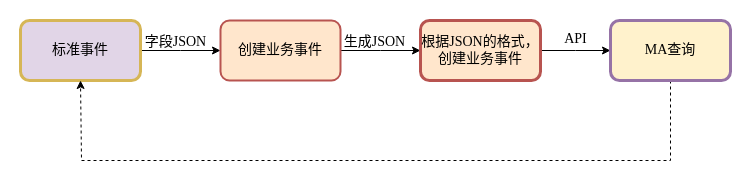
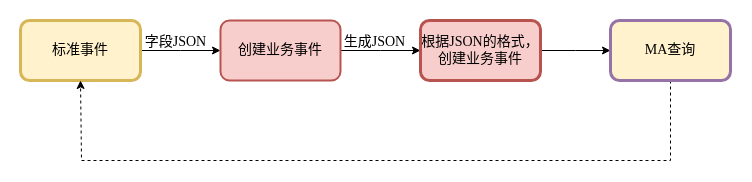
  <mxCell id="0" />
  <mxCell id="1" parent="0" />
  <mxCell id="2" style="edgeStyle=orthogonalEdgeStyle;rounded=0;orthogonalLoop=1;jettySize=auto;html=1;exitX=1;exitY=0.5;exitDx=0;exitDy=0;labelBorderColor=none;fontSize=14;fontFamily=Verdana;" edge="1" parent="1" source="3"><mxGeometry relative="1" as="geometry"><mxPoint x="220" y="50" as="targetPoint" /></mxGeometry></mxCell>
- <mxCell id="3" value="标准事件" style="rounded=1;whiteSpace=wrap;html=1;strokeWidth=3;fillColor=#e1d5e7;strokeColor=#d6b656;labelBorderColor=none;fontSize=14;fontFamily=Verdana;" vertex="1" parent="1"><mxGeometry x="20" y="20" width="120" height="60" as="geometry" /></mxCell>
+ <mxCell id="3" value="标准事件" style="rounded=1;whiteSpace=wrap;html=1;strokeWidth=3;fillColor=#fff2cc;strokeColor=#d6b656;labelBorderColor=none;fontSize=14;fontFamily=Verdana;" vertex="1" parent="1"><mxGeometry x="20" y="20" width="120" height="60" as="geometry" /></mxCell>
  <mxCell id="4" style="edgeStyle=orthogonalEdgeStyle;rounded=0;orthogonalLoop=1;jettySize=auto;html=1;labelBorderColor=none;fontSize=14;fontFamily=Verdana;" edge="1" parent="1" source="5"><mxGeometry relative="1" as="geometry"><mxPoint x="420" y="50" as="targetPoint" /></mxGeometry></mxCell>
- <mxCell id="5" value="创建业务事件" style="rounded=1;whiteSpace=wrap;html=1;strokeWidth=2;fillColor=#ffe6cc;strokeColor=#b85450;labelBorderColor=none;fontSize=14;fontFamily=Verdana;" vertex="1" parent="1"><mxGeometry x="220" y="20" width="120" height="60" as="geometry" /></mxCell>
+ <mxCell id="5" value="创建业务事件" style="rounded=1;whiteSpace=wrap;html=1;strokeWidth=2;fillColor=#f8cecc;strokeColor=#b85450;labelBorderColor=none;fontSize=14;fontFamily=Verdana;" vertex="1" parent="1"><mxGeometry x="220" y="20" width="120" height="60" as="geometry" /></mxCell>
  <mxCell id="6" value="字段JSON" style="text;html=1;align=center;verticalAlign=middle;resizable=0;points=[];autosize=1;labelBorderColor=none;fontSize=14;fontFamily=Verdana;" vertex="1" parent="1"><mxGeometry x="135" y="32" width="80" height="20" as="geometry" /></mxCell>
  <mxCell id="7" value="生成JSON" style="text;html=1;align=center;verticalAlign=middle;resizable=0;points=[];autosize=1;labelBorderColor=none;fontSize=14;fontFamily=Verdana;" vertex="1" parent="1"><mxGeometry x="334" y="32" width="80" height="20" as="geometry" /></mxCell>
  <mxCell id="8" style="edgeStyle=orthogonalEdgeStyle;rounded=0;orthogonalLoop=1;jettySize=auto;html=1;exitX=1;exitY=0.5;exitDx=0;exitDy=0;labelBorderColor=none;fontSize=14;fontFamily=Verdana;" edge="1" parent="1" source="9"><mxGeometry relative="1" as="geometry"><mxPoint x="610" y="50" as="targetPoint" /></mxGeometry></mxCell>
- <mxCell id="9" value="根据JSON的格式， 创建业务事件" style="rounded=1;whiteSpace=wrap;html=1;strokeWidth=3;fillColor=#ffe6cc;strokeColor=#b85450;labelBorderColor=none;fontSize=14;fontFamily=Verdana;" vertex="1" parent="1"><mxGeometry x="420" y="20" width="120" height="60" as="geometry" /></mxCell>
+ <mxCell id="9" value="根据JSON的格式， 创建业务事件" style="rounded=1;whiteSpace=wrap;html=1;strokeWidth=3;fillColor=#f8cecc;strokeColor=#b85450;labelBorderColor=none;fontSize=14;fontFamily=Verdana;" vertex="1" parent="1"><mxGeometry x="420" y="20" width="120" height="60" as="geometry" /></mxCell>
  <mxCell id="10" style="edgeStyle=orthogonalEdgeStyle;rounded=0;orthogonalLoop=1;jettySize=auto;html=1;exitX=0.5;exitY=1;exitDx=0;exitDy=0;fontFamily=Verdana;fontSize=14;entryX=0.5;entryY=1;entryDx=0;entryDy=0;dashed=1;" edge="1" parent="1" source="11" target="3"><mxGeometry relative="1" as="geometry"><mxPoint x="81" y="90" as="targetPoint" /><Array as="points"><mxPoint x="670" y="160" /><mxPoint x="81" y="160" /></Array></mxGeometry></mxCell>
  <mxCell id="11" value="MA查询" style="rounded=1;whiteSpace=wrap;html=1;strokeWidth=3;fillColor=#fff2cc;strokeColor=#9673a6;labelBorderColor=none;fontSize=14;fontFamily=Verdana;" vertex="1" parent="1"><mxGeometry x="610" y="20" width="120" height="60" as="geometry" /></mxCell>
- <mxCell id="12" value="API" style="text;html=1;align=center;verticalAlign=middle;resizable=0;points=[];autosize=1;labelBorderColor=none;fontSize=14;fontFamily=Verdana;" vertex="1" parent="1"><mxGeometry x="555" y="29" width="40" height="20" as="geometry" /></mxCell>
